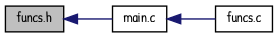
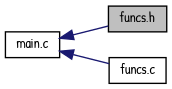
  digraph {
    fontname="Patrick Hand"
    rankdir=LR
    node [color=black fillcolor=white fontname="Patrick Hand" fontsize=10 shape=record style=filled]
    edge [color=midnightblue dir=back fontname="Patrick Hand" fontsize=10 labelfontname=Helvetica labelfontsize=10 style=solid]
    n1 [fillcolor=grey75 fontcolor=black height=0.2 label="funcs.h" width=0.4]
    n2 [height=0.2 label="main.c" width=0.4]
    n3 [height=0.2 label="funcs.c" width=0.4]
-   n1 -> n2
+   n2 -> n1
    n2 -> n3
  }
